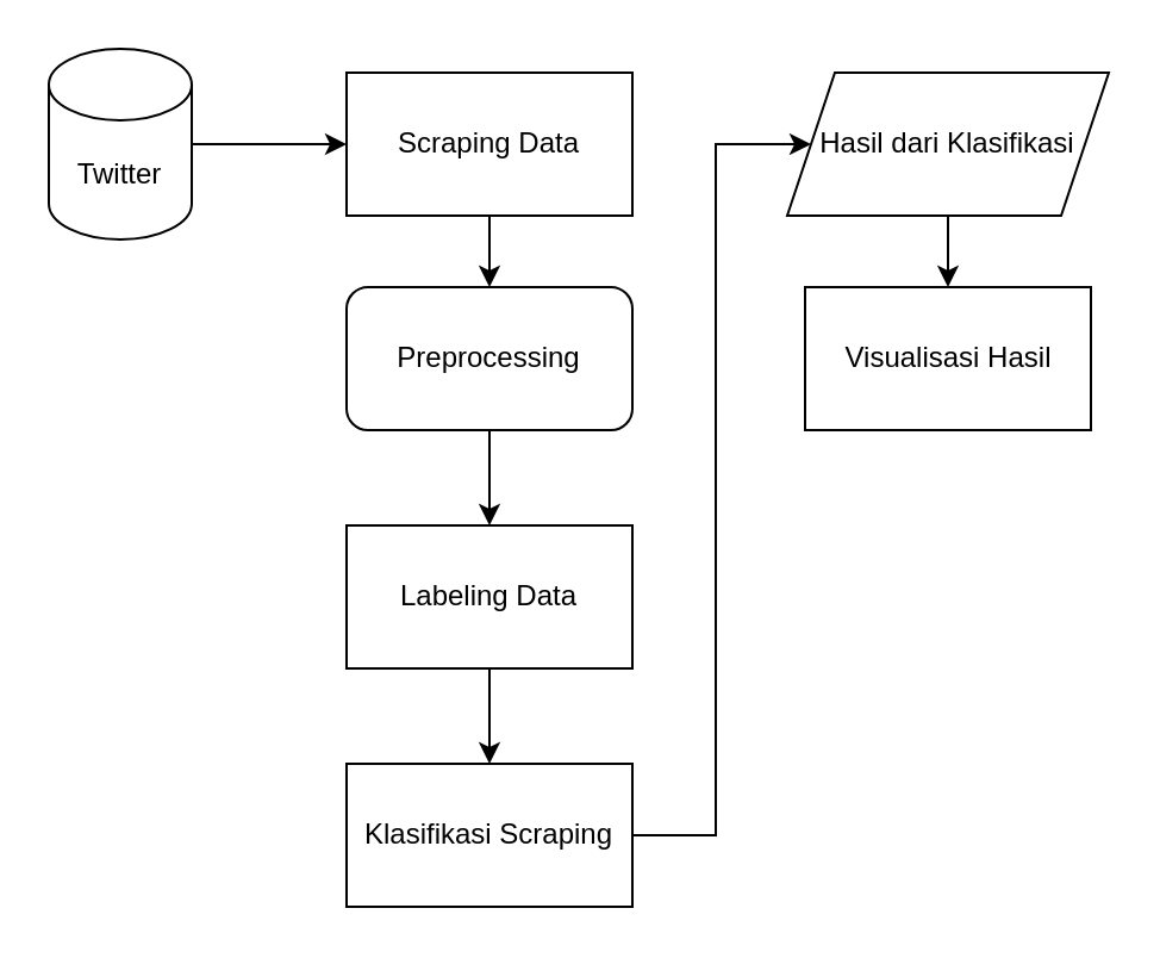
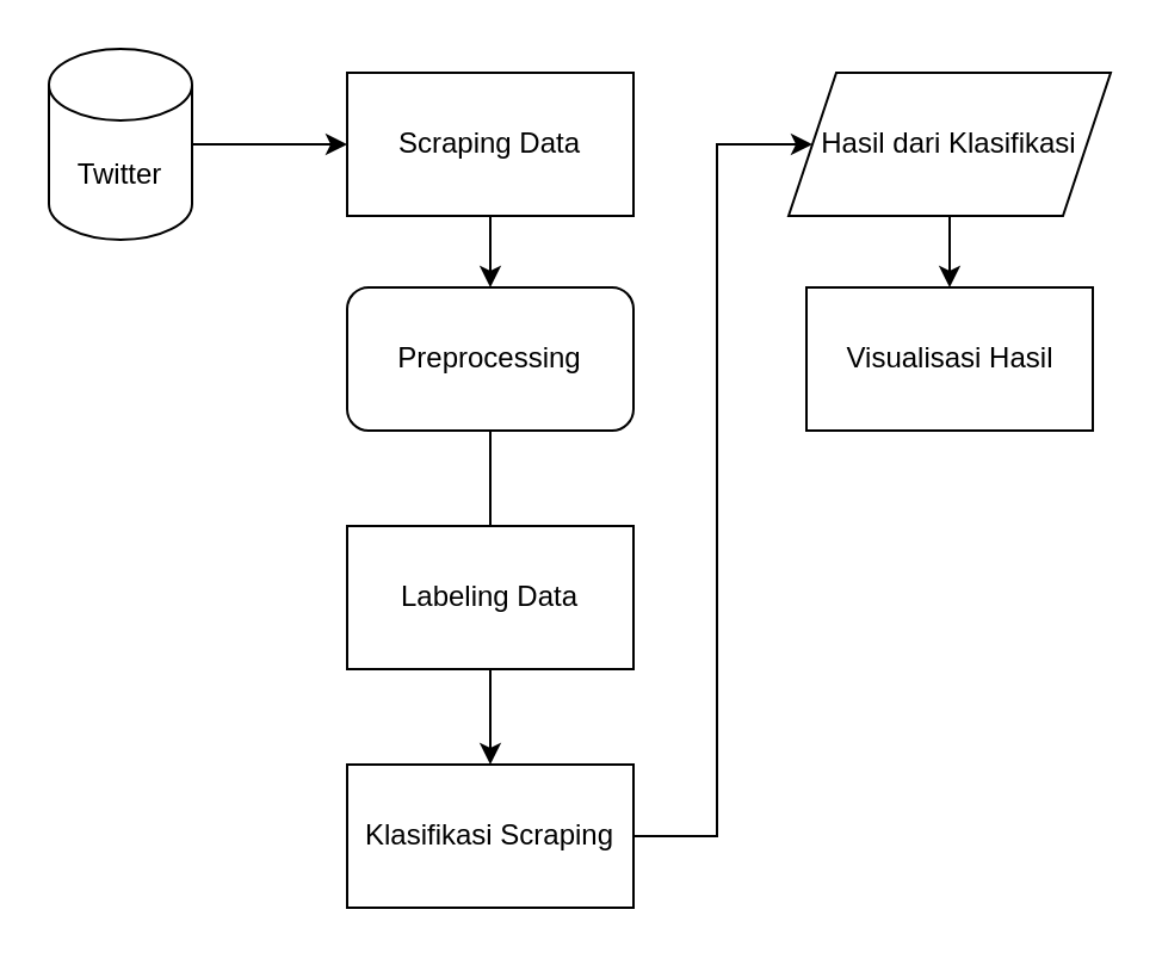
  <mxCell id="0" />
  <mxCell id="1" parent="0" />
  <mxCell id="2" value="" style="edgeStyle=orthogonalEdgeStyle;rounded=0;orthogonalLoop=1;jettySize=auto;html=1;" parent="1" source="3" target="7" edge="1"><mxGeometry relative="1" as="geometry" /></mxCell>
  <mxCell id="3" value="Scraping Data" style="rounded=0;whiteSpace=wrap;html=1;" parent="1" vertex="1"><mxGeometry x="145" y="30" width="120" height="60" as="geometry" /></mxCell>
  <mxCell id="4" value="" style="edgeStyle=orthogonalEdgeStyle;rounded=0;orthogonalLoop=1;jettySize=auto;html=1;" parent="1" source="5" target="3" edge="1"><mxGeometry relative="1" as="geometry" /></mxCell>
  <mxCell id="5" value="Twitter" style="shape=cylinder3;whiteSpace=wrap;html=1;boundedLbl=1;backgroundOutline=1;size=15;" parent="1" vertex="1"><mxGeometry x="20" y="20" width="60" height="80" as="geometry" /></mxCell>
- <mxCell id="6" value="" style="edgeStyle=orthogonalEdgeStyle;rounded=0;orthogonalLoop=1;jettySize=auto;html=1;" parent="1" source="7" target="9" edge="1"><mxGeometry relative="1" as="geometry" /></mxCell>
+ <mxCell id="6" value="" style="edgeStyle=orthogonalEdgeStyle;rounded=0;orthogonalLoop=1;jettySize=auto;html=1;endArrow=none;" parent="1" source="7" target="9" edge="1"><mxGeometry relative="1" as="geometry" /></mxCell>
  <mxCell id="7" value="Preprocessing" style="whiteSpace=wrap;html=1;rounded=1;" parent="1" vertex="1"><mxGeometry x="145" y="120" width="120" height="60" as="geometry" /></mxCell>
  <mxCell id="8" value="" style="edgeStyle=orthogonalEdgeStyle;rounded=0;orthogonalLoop=1;jettySize=auto;html=1;" parent="1" source="9" target="11" edge="1"><mxGeometry relative="1" as="geometry" /></mxCell>
  <mxCell id="9" value="Labeling Data" style="rounded=0;whiteSpace=wrap;html=1;" parent="1" vertex="1"><mxGeometry x="145" y="220" width="120" height="60" as="geometry" /></mxCell>
  <mxCell id="10" value="" style="edgeStyle=orthogonalEdgeStyle;rounded=0;orthogonalLoop=1;jettySize=auto;html=1;" parent="1" source="11" target="13" edge="1"><mxGeometry relative="1" as="geometry"><Array as="points"><mxPoint x="300" y="350" /><mxPoint x="300" y="60" /></Array></mxGeometry></mxCell>
  <mxCell id="11" value="Klasifikasi Scraping" style="whiteSpace=wrap;html=1;rounded=0;" parent="1" vertex="1"><mxGeometry x="145" y="320" width="120" height="60" as="geometry" /></mxCell>
  <mxCell id="12" value="" style="edgeStyle=orthogonalEdgeStyle;rounded=0;orthogonalLoop=1;jettySize=auto;html=1;" parent="1" source="13" target="14" edge="1"><mxGeometry relative="1" as="geometry" /></mxCell>
  <mxCell id="13" value="&lt;div&gt;&lt;span&gt;Hasil dari Klasifikasi&lt;/span&gt;&lt;/div&gt;" style="shape=parallelogram;perimeter=parallelogramPerimeter;whiteSpace=wrap;html=1;fixedSize=1;rounded=0;align=center;" parent="1" vertex="1"><mxGeometry x="330" y="30" width="135" height="60" as="geometry" /></mxCell>
  <mxCell id="14" value="Visualisasi Hasil" style="whiteSpace=wrap;html=1;rounded=0;" parent="1" vertex="1"><mxGeometry x="337.5" y="120" width="120" height="60" as="geometry" /></mxCell>
